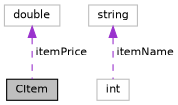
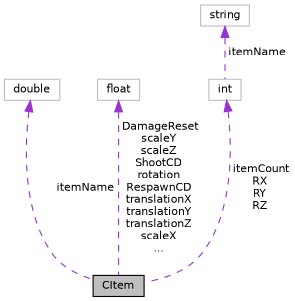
  digraph {
    node [color=grey75 fontname=Helvetica fontsize=10 shape=record]
    edge [color=darkorchid3 dir=back fontname=Helvetica fontsize=10 labelfontname=Helvetica labelfontsize=10 style=dashed]
    n1 [color=black fillcolor=grey75 fontcolor=black height=0.2 label=CItem style=filled width=0.4]
    n2 [height=0.2 label=double width=0.4]
+   n3 [height=0.2 label=float width=0.4]
    n4 [height=0.2 label=int width=0.4]
    n5 [height=0.2 label=string width=0.4]
-   n2 -> n1 [label=" itemPrice"]
+   n2 -> n1 [label=" itemName"]
+   n3 -> n1 [label=" DamageReset\nscaleY\nscaleZ\nShootCD\nrotation\nRespawnCD\ntranslationX\ntranslationY\ntranslationZ\nscaleX\n..."]
+   n4 -> n1 [label=" itemCount\nRX\nRY\nRZ"]
    n5 -> n4 [label=" itemName"]
  }
